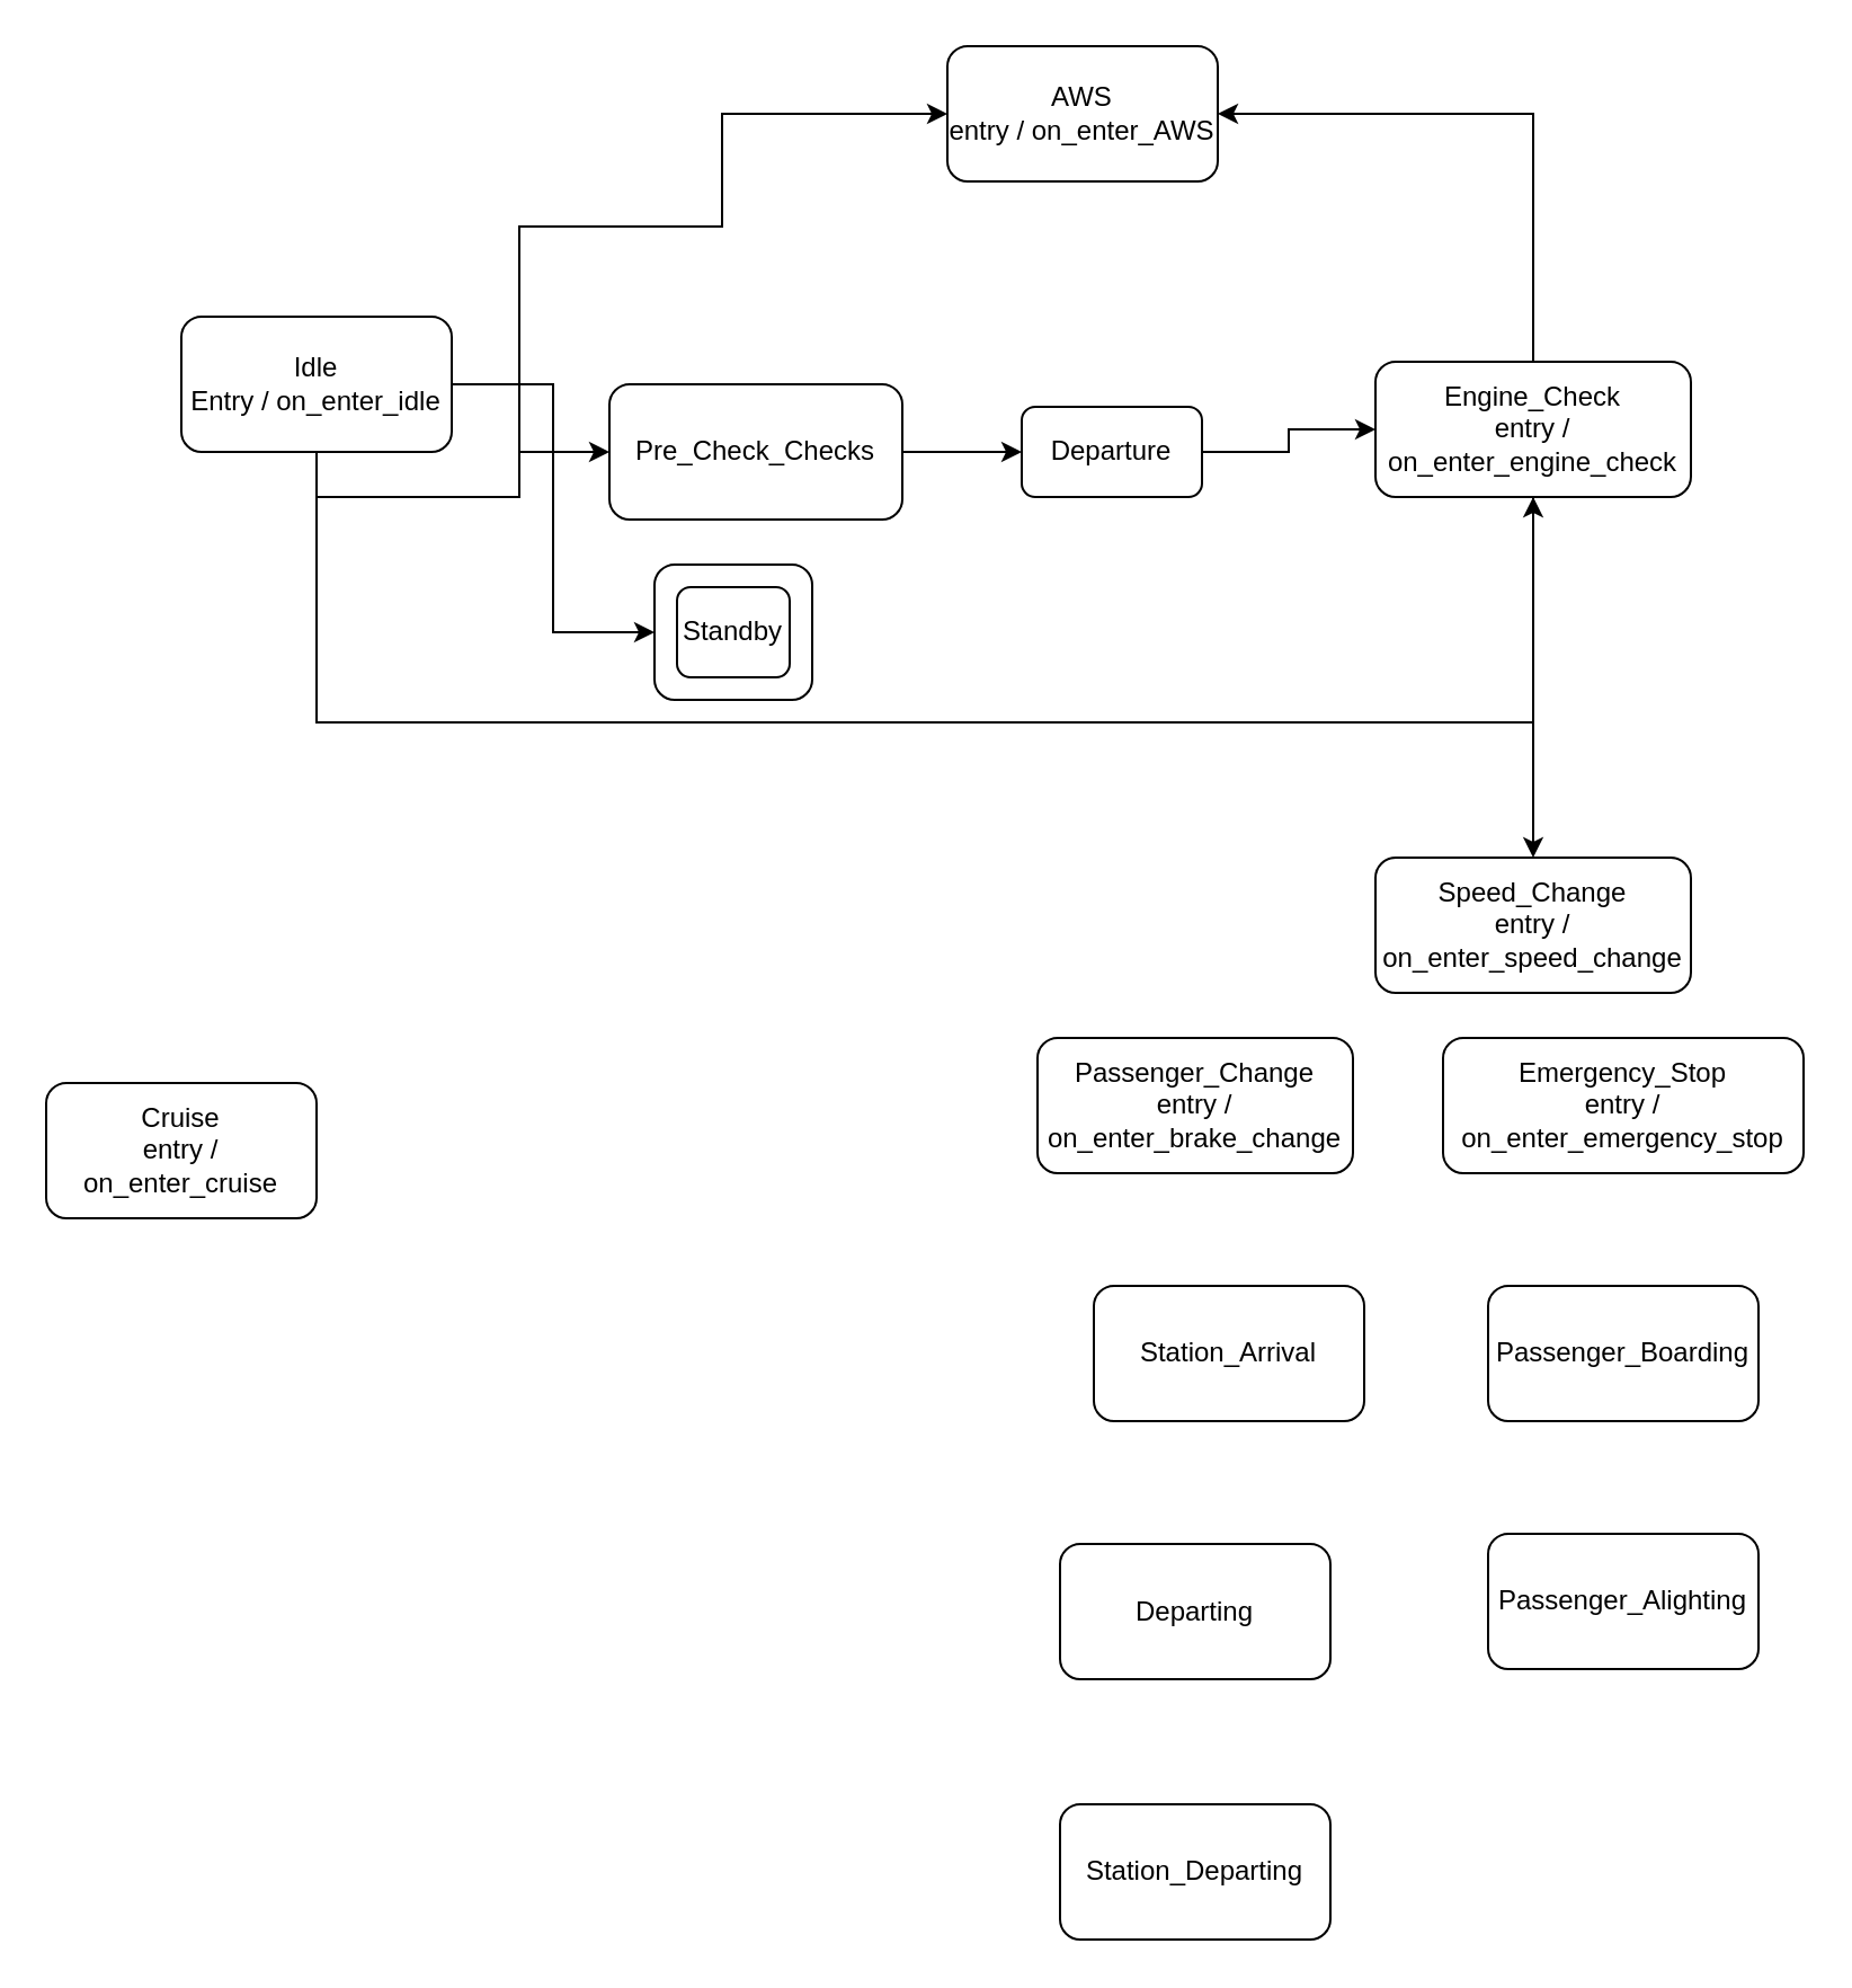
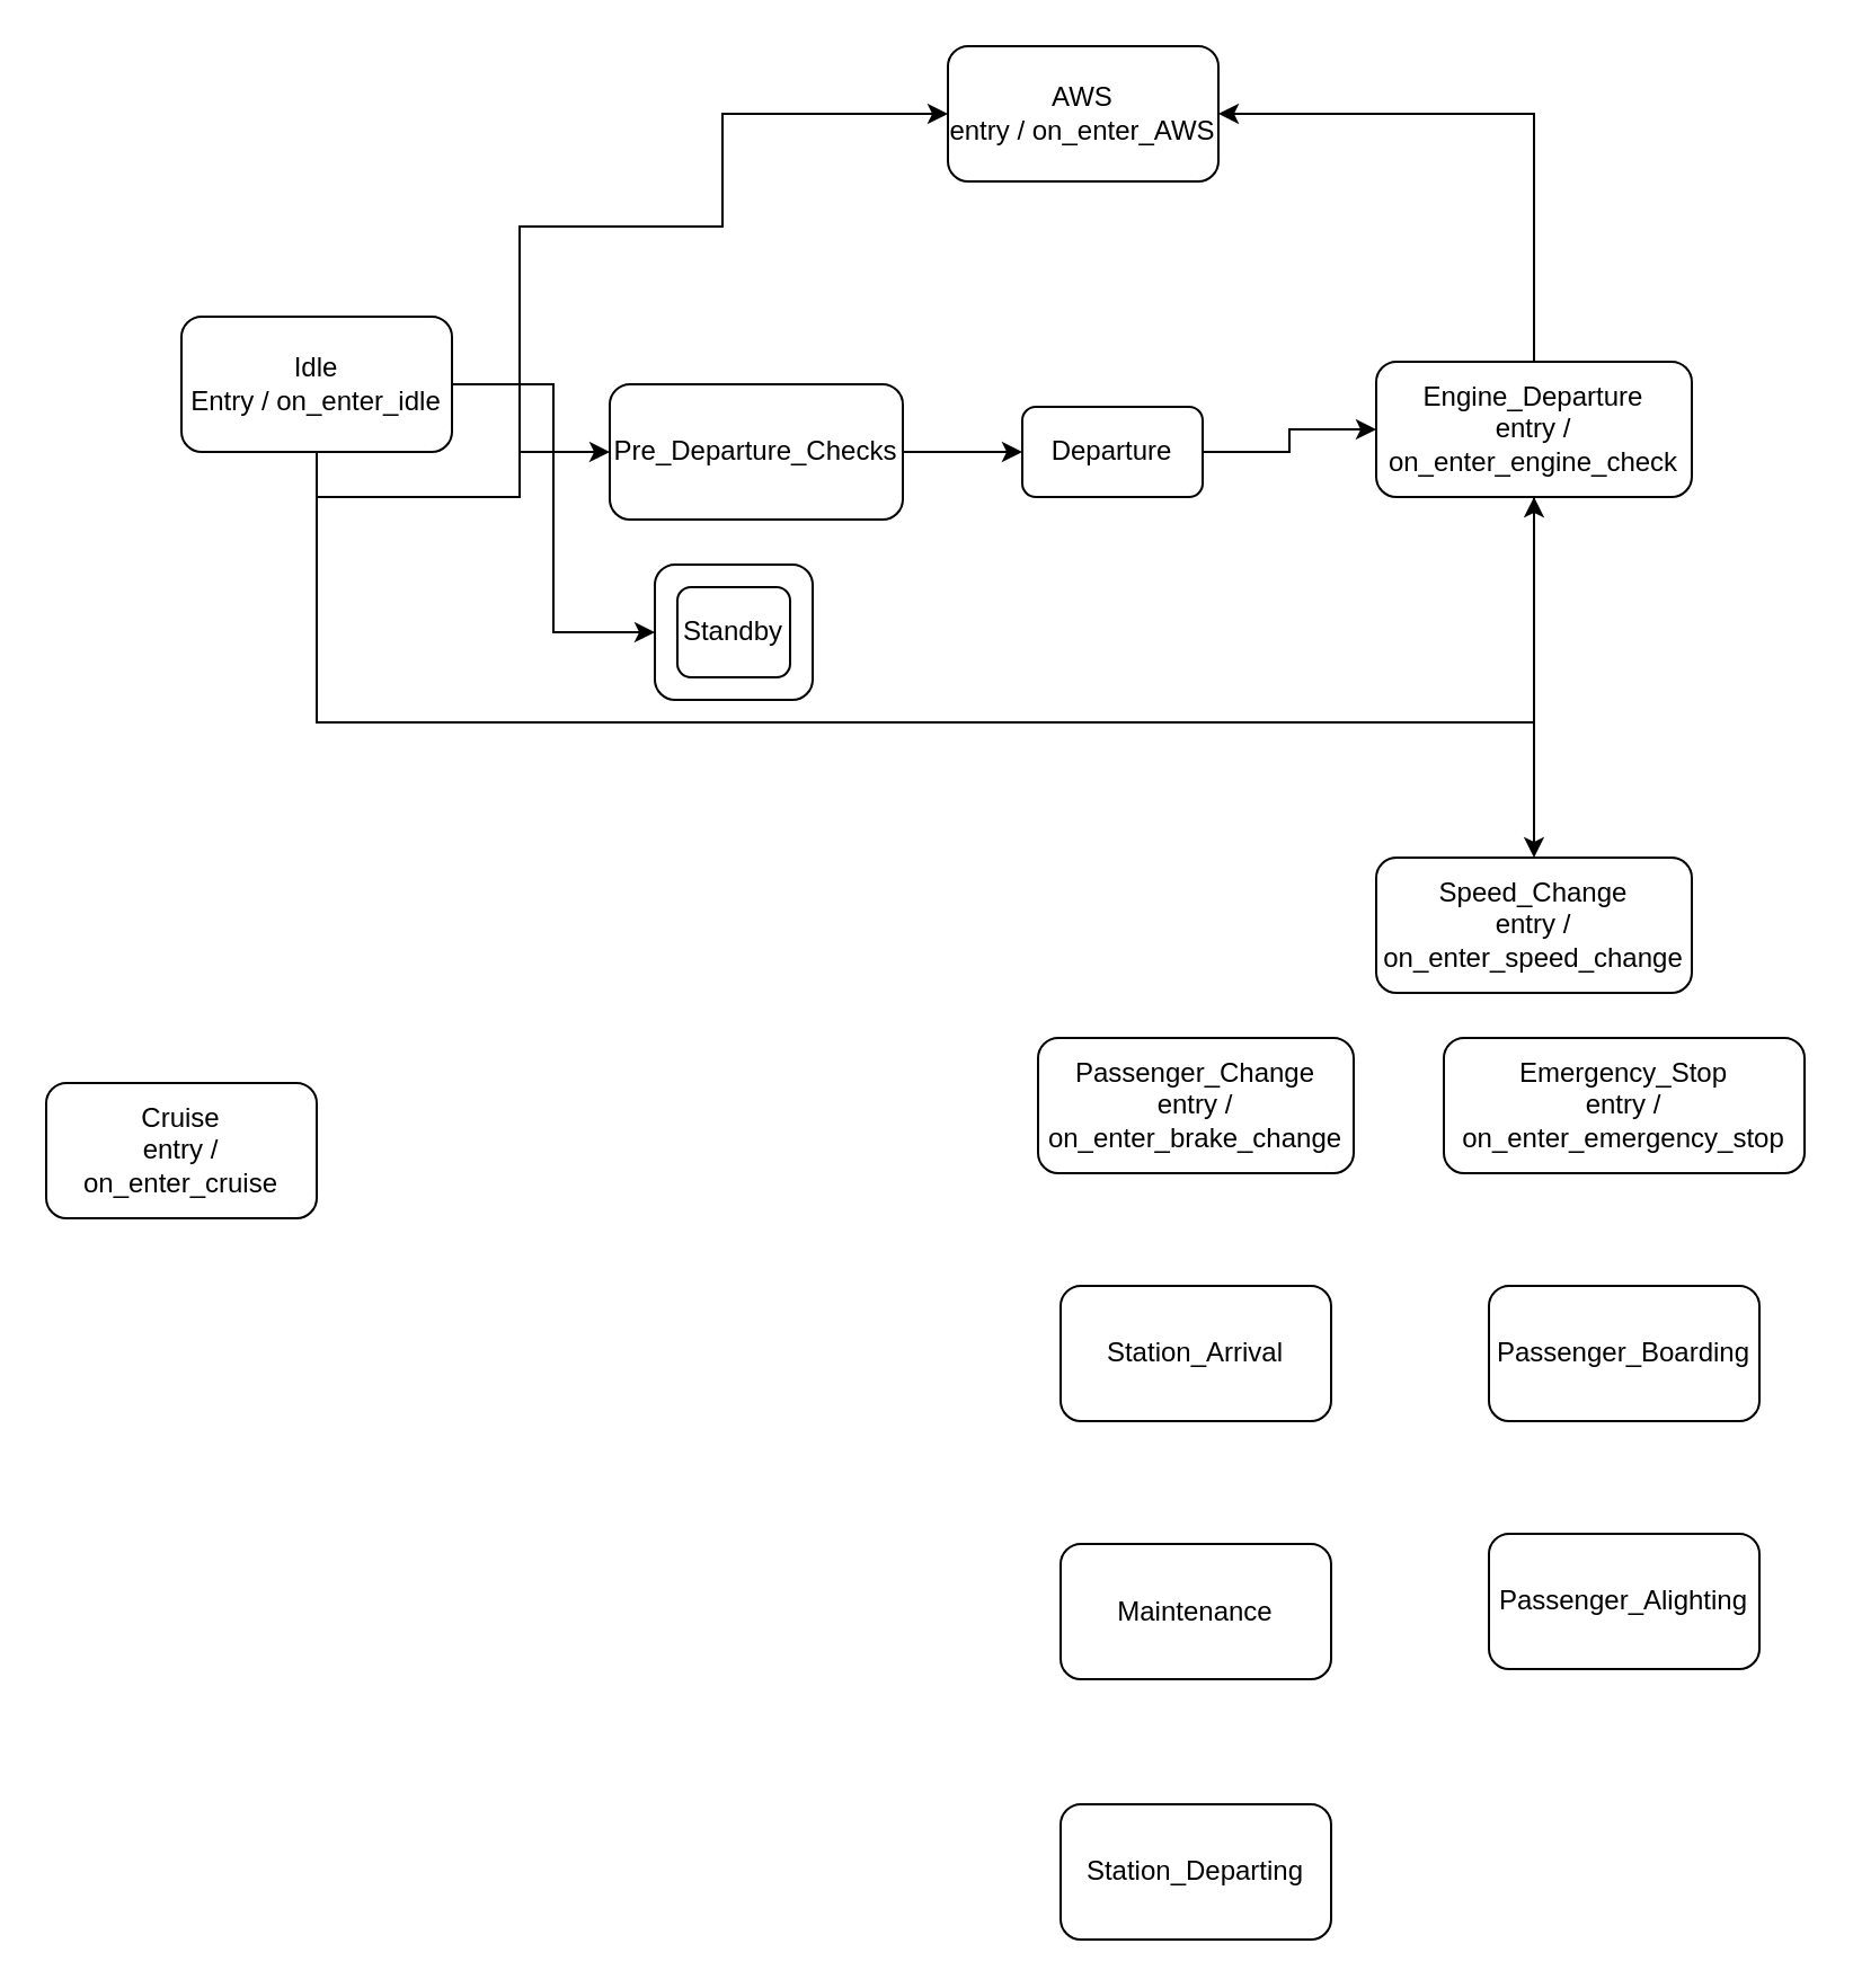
  <mxCell id="0" />
  <mxCell id="1" parent="0" />
  <mxCell id="2" style="edgeStyle=orthogonalEdgeStyle;rounded=0;orthogonalLoop=1;jettySize=auto;html=1;entryX=0;entryY=0.5;entryDx=0;entryDy=0;" edge="1" parent="1" source="6" target="8"><mxGeometry relative="1" as="geometry"><Array as="points"><mxPoint x="230" y="220" /><mxPoint x="230" y="200" /></Array></mxGeometry></mxCell>
  <mxCell id="3" style="edgeStyle=orthogonalEdgeStyle;rounded=0;orthogonalLoop=1;jettySize=auto;html=1;entryX=0;entryY=0.5;entryDx=0;entryDy=0;" edge="1" parent="1" source="6" target="9"><mxGeometry relative="1" as="geometry" /></mxCell>
  <mxCell id="4" style="edgeStyle=orthogonalEdgeStyle;rounded=0;orthogonalLoop=1;jettySize=auto;html=1;entryX=0;entryY=0.5;entryDx=0;entryDy=0;" edge="1" parent="1" source="6" target="10"><mxGeometry relative="1" as="geometry"><Array as="points"><mxPoint x="230" y="220" /><mxPoint x="230" y="100" /><mxPoint x="320" y="100" /><mxPoint x="320" y="50" /></Array></mxGeometry></mxCell>
  <mxCell id="5" style="edgeStyle=orthogonalEdgeStyle;rounded=0;orthogonalLoop=1;jettySize=auto;html=1;entryX=0.5;entryY=1;entryDx=0;entryDy=0;" edge="1" parent="1" source="6" target="15"><mxGeometry relative="1" as="geometry"><Array as="points"><mxPoint x="140" y="320" /><mxPoint x="680" y="320" /></Array></mxGeometry></mxCell>
  <mxCell id="6" value="Idle&lt;div&gt;Entry / on_enter_idle&lt;/div&gt;" style="rounded=1;whiteSpace=wrap;html=1;" vertex="1" parent="1"><mxGeometry x="80" y="140" width="120" height="60" as="geometry" /></mxCell>
  <mxCell id="7" style="edgeStyle=orthogonalEdgeStyle;rounded=0;orthogonalLoop=1;jettySize=auto;html=1;entryX=0;entryY=0.5;entryDx=0;entryDy=0;" edge="1" parent="1" source="8" target="12"><mxGeometry relative="1" as="geometry" /></mxCell>
- <mxCell id="8" value="Pre_Check_Checks" style="rounded=1;whiteSpace=wrap;html=1;" vertex="1" parent="1"><mxGeometry x="270" y="170" width="130" height="60" as="geometry" /></mxCell>
+ <mxCell id="8" value="Pre_Departure_Checks" style="rounded=1;whiteSpace=wrap;html=1;" vertex="1" parent="1"><mxGeometry x="270" y="170" width="130" height="60" as="geometry" /></mxCell>
  <mxCell id="9" value="Standby" style="rounded=1;whiteSpace=wrap;html=1;" vertex="1" parent="1"><mxGeometry x="290" y="250" width="70" height="60" as="geometry" /></mxCell>
  <mxCell id="10" value="AWS&lt;div&gt;entry / on_enter_AWS&lt;/div&gt;" style="rounded=1;whiteSpace=wrap;html=1;" vertex="1" parent="1"><mxGeometry x="420" y="20" width="120" height="60" as="geometry" /></mxCell>
  <mxCell id="11" style="edgeStyle=orthogonalEdgeStyle;rounded=0;orthogonalLoop=1;jettySize=auto;html=1;entryX=0;entryY=0.5;entryDx=0;entryDy=0;" edge="1" parent="1" source="12" target="15"><mxGeometry relative="1" as="geometry" /></mxCell>
  <mxCell id="12" value="Departure" style="rounded=1;whiteSpace=wrap;html=1;" vertex="1" parent="1"><mxGeometry x="453" y="180" width="80" height="40" as="geometry" /></mxCell>
  <mxCell id="13" style="edgeStyle=orthogonalEdgeStyle;rounded=0;orthogonalLoop=1;jettySize=auto;html=1;entryX=1;entryY=0.5;entryDx=0;entryDy=0;" edge="1" parent="1" source="15" target="10"><mxGeometry relative="1" as="geometry"><Array as="points"><mxPoint x="680" y="50" /></Array></mxGeometry></mxCell>
  <mxCell id="14" style="edgeStyle=orthogonalEdgeStyle;rounded=0;orthogonalLoop=1;jettySize=auto;html=1;entryX=0.5;entryY=0;entryDx=0;entryDy=0;" edge="1" parent="1" source="15" target="16"><mxGeometry relative="1" as="geometry" /></mxCell>
- <mxCell id="15" value="Engine_Check&lt;div&gt;entry / on_enter_engine_check&lt;/div&gt;" style="rounded=1;whiteSpace=wrap;html=1;" vertex="1" parent="1"><mxGeometry x="610" y="160" width="140" height="60" as="geometry" /></mxCell>
+ <mxCell id="15" value="Engine_Departure&lt;div&gt;entry / on_enter_engine_check&lt;/div&gt;" style="rounded=1;whiteSpace=wrap;html=1;" vertex="1" parent="1"><mxGeometry x="610" y="160" width="140" height="60" as="geometry" /></mxCell>
  <mxCell id="16" value="Speed_Change&lt;div&gt;entry / on_enter_speed_change&lt;/div&gt;" style="rounded=1;whiteSpace=wrap;html=1;" vertex="1" parent="1"><mxGeometry x="610" y="380" width="140" height="60" as="geometry" /></mxCell>
  <mxCell id="17" value="Cruise&lt;div&gt;entry / on_enter_cruise&lt;/div&gt;" style="rounded=1;whiteSpace=wrap;html=1;" vertex="1" parent="1"><mxGeometry x="20" y="480" width="120" height="60" as="geometry" /></mxCell>
  <mxCell id="18" value="Passenger_Change&lt;div&gt;entry / on_enter_brake_change&lt;/div&gt;" style="rounded=1;whiteSpace=wrap;html=1;" vertex="1" parent="1"><mxGeometry x="460" y="460" width="140" height="60" as="geometry" /></mxCell>
  <mxCell id="19" value="Emergency_Stop&lt;div&gt;entry / on_enter_emergency_stop&lt;/div&gt;" style="rounded=1;whiteSpace=wrap;html=1;" vertex="1" parent="1"><mxGeometry x="640" y="460" width="160" height="60" as="geometry" /></mxCell>
- <mxCell id="20" value="Station_Arrival" style="rounded=1;whiteSpace=wrap;html=1;" vertex="1" parent="1"><mxGeometry x="485" y="570" width="120" height="60" as="geometry" /></mxCell>
+ <mxCell id="20" value="Station_Arrival" style="rounded=1;whiteSpace=wrap;html=1;" vertex="1" parent="1"><mxGeometry x="470" y="570" width="120" height="60" as="geometry" /></mxCell>
  <mxCell id="21" value="Passenger_Boarding" style="rounded=1;whiteSpace=wrap;html=1;" vertex="1" parent="1"><mxGeometry x="660" y="570" width="120" height="60" as="geometry" /></mxCell>
- <mxCell id="22" value="Departing" style="rounded=1;whiteSpace=wrap;html=1;" vertex="1" parent="1"><mxGeometry x="470" y="684.5" width="120" height="60" as="geometry" /></mxCell>
+ <mxCell id="22" value="Maintenance" style="rounded=1;whiteSpace=wrap;html=1;" vertex="1" parent="1"><mxGeometry x="470" y="684.5" width="120" height="60" as="geometry" /></mxCell>
  <mxCell id="23" value="Passenger_Alighting" style="rounded=1;whiteSpace=wrap;html=1;" vertex="1" parent="1"><mxGeometry x="660" y="680" width="120" height="60" as="geometry" /></mxCell>
  <mxCell id="24" value="Station_Departing" style="rounded=1;whiteSpace=wrap;html=1;" vertex="1" parent="1"><mxGeometry x="470" y="800" width="120" height="60" as="geometry" /></mxCell>
  <mxCell id="25" value="Standby" style="rounded=1;whiteSpace=wrap;html=1;" vertex="1" parent="1"><mxGeometry x="300" y="260" width="50" height="40" as="geometry" /></mxCell>
